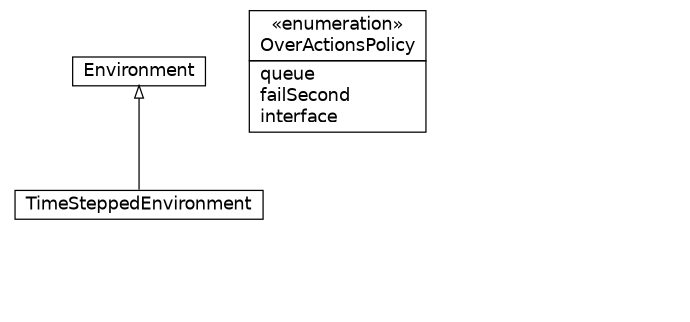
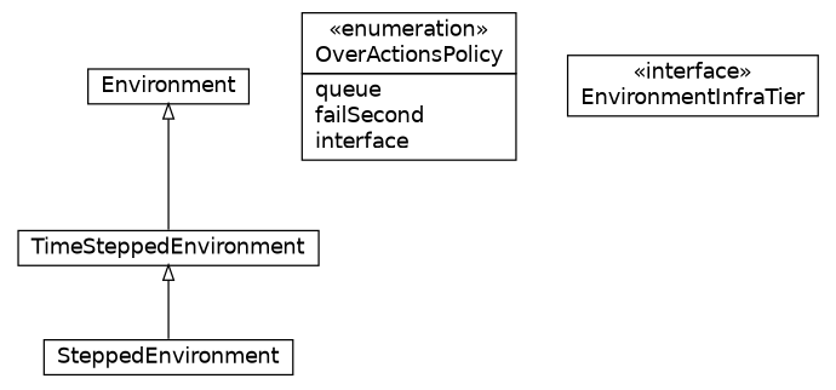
  digraph {
    nodesep=0.25
    ranksep=0.5
    node [fontcolor=black fontname=Helvetica fontsize=14.0 shape=plaintext]
    edge [arrowtail=empty dir=back fontname=Helvetica fontsize=10 headport=p labelfontname=Helvetica labelfontsize=10 tailport=p]
    n1 [label=<<table title="jason.environment.TimeSteppedEnvironment" border="0" cellborder="1" cellspacing="0" cellpadding="2" port="p" href="./TimeSteppedEnvironment.html"> 		<tr><td><table border="0" cellspacing="0" cellpadding="1"> <tr><td align="center" balign="center"> TimeSteppedEnvironment </td></tr> 		</table></td></tr> 		</table>>]
+   n2 [label=<<table title="jason.environment.SteppedEnvironment" border="0" cellborder="1" cellspacing="0" cellpadding="2" port="p" href="./SteppedEnvironment.html"> 		<tr><td><table border="0" cellspacing="0" cellpadding="1"> <tr><td align="center" balign="center"> SteppedEnvironment </td></tr> 		</table></td></tr> 		</table>>]
    n3 [label=<<table title="jason.environment.TimeSteppedEnvironment.OverActionsPolicy" border="0" cellborder="1" cellspacing="0" cellpadding="2" port="p" href="./TimeSteppedEnvironment.OverActionsPolicy.html"> 		<tr><td><table border="0" cellspacing="0" cellpadding="1"> <tr><td align="center" balign="center"> &#171;enumeration&#187; </td></tr> <tr><td align="center" balign="center"> OverActionsPolicy </td></tr> 		</table></td></tr> 		<tr><td><table border="0" cellspacing="0" cellpadding="1"> <tr><td align="left" balign="left"> queue </td></tr> <tr><td align="left" balign="left"> failSecond </td></tr> <tr><td align="left" balign="left"> interface </td></tr> 		</table></td></tr> 		</table>>]
+   n4 [label=<<table title="jason.environment.EnvironmentInfraTier" border="0" cellborder="1" cellspacing="0" cellpadding="2" port="p" href="./EnvironmentInfraTier.html"> 		<tr><td><table border="0" cellspacing="0" cellpadding="1"> <tr><td align="center" balign="center"> &#171;interface&#187; </td></tr> <tr><td align="center" balign="center"> EnvironmentInfraTier </td></tr> 		</table></td></tr> 		</table>>]
    n5 [label=<<table title="jason.environment.Environment" border="0" cellborder="1" cellspacing="0" cellpadding="2" port="p" href="./Environment.html"> 		<tr><td><table border="0" cellspacing="0" cellpadding="1"> <tr><td align="center" balign="center"> Environment </td></tr> 		</table></td></tr> 		</table>>]
+   n1 -> n2
    n5 -> n1
  }
